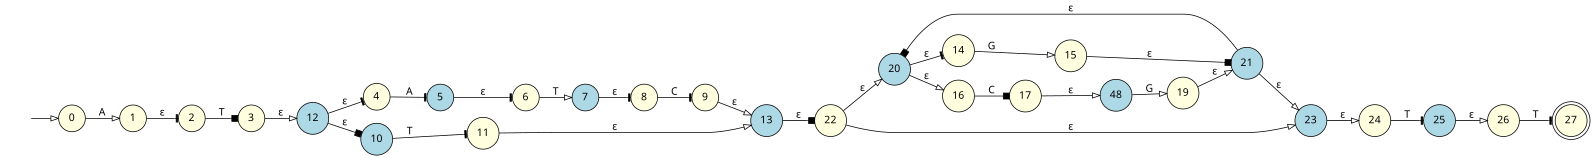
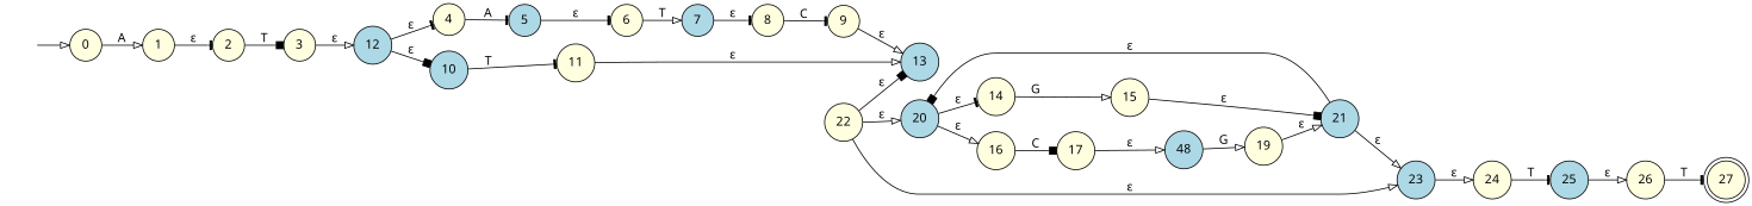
  digraph {
    fontname="Microsoft YaHei"
    rankdir=LR
    node [fontname="Microsoft YaHei" shape=circle style=filled fillcolor=lightyellow]
    edge [arrowhead=onormal fontname="Microsoft YaHei"]
    -1 [style=invis fillcolor=""]
    0
    1
    27 [shape=doublecircle]
    2
    26
    25 [fillcolor=lightblue]
    24
    14
    15
    21 [fillcolor=lightblue]
    20 [fillcolor=lightblue]
    23 [fillcolor=lightblue]
    16
    17
    n16 [fillcolor=lightblue label=48]
    19
    22
    13 [fillcolor=lightblue]
    11
    9
    8
    7 [fillcolor=lightblue]
    6
    5 [fillcolor=lightblue]
    4
    10 [fillcolor=lightblue]
    12 [fillcolor=lightblue]
    3
    -1 -> 0
    0 -> 1 [label=A]
    1 -> 2 [arrowhead=tee label=<&epsilon;>]
    2 -> 3 [arrowhead=box label=T]
    26 -> 27 [arrowhead=tee label=T]
    25 -> 26 [label=<&epsilon;>]
    24 -> 25 [arrowhead=tee label=T]
    14 -> 15 [label=G]
    15 -> 21 [arrowhead=box label=<&epsilon;>]
    21 -> 20 [arrowhead=box label=<&epsilon;>]
    21 -> 23 [label=<&epsilon;>]
    20 -> 14 [arrowhead=tee label=<&epsilon;>]
    20 -> 16 [label=<&epsilon;>]
    23 -> 24 [label=<&epsilon;>]
    16 -> 17 [arrowhead=box label=C]
    17 -> n16 [label=<&epsilon;>]
    n16 -> 19 [label=G]
    19 -> 21 [label=<&epsilon;>]
    22 -> 20 [label=<&epsilon;>]
    22 -> 23 [label=<&epsilon;>]
-   13 -> 22 [arrowhead=box label=<&epsilon;>]
+   22 -> 13 [arrowhead=box label=<&epsilon;>]
    11 -> 13 [label=<&epsilon;>]
    9 -> 13 [label=<&epsilon;>]
    8 -> 9 [arrowhead=tee label=C]
    7 -> 8 [arrowhead=tee label=<&epsilon;>]
    6 -> 7 [label=T]
    5 -> 6 [arrowhead=tee label=<&epsilon;>]
    4 -> 5 [arrowhead=tee label=A]
    10 -> 11 [arrowhead=tee label=T]
    12 -> 4 [arrowhead=tee label=<&epsilon;>]
    12 -> 10 [arrowhead=box label=<&epsilon;>]
    3 -> 12 [label=<&epsilon;>]
  }
